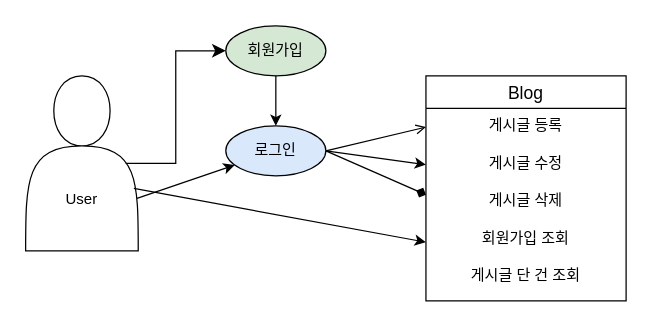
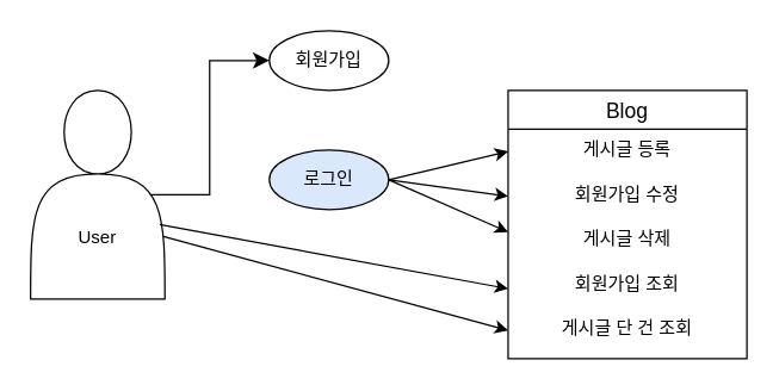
  <mxCell id="0" />
  <mxCell id="1" parent="0" />
  <mxCell id="2" value="&lt;br&gt;&lt;br&gt;&lt;br&gt;&lt;br&gt;User" style="shape=actor;whiteSpace=wrap;html=1;" vertex="1" parent="1"><mxGeometry x="20" y="60" width="90" height="140" as="geometry" /></mxCell>
  <mxCell id="3" value="Blog" style="swimlane;fontStyle=0;childLayout=stackLayout;horizontal=1;startSize=26;horizontalStack=0;resizeParent=1;resizeParentMax=0;resizeLast=0;collapsible=1;marginBottom=0;align=center;fontSize=14;" vertex="1" parent="1"><mxGeometry x="340" y="60" width="160" height="180" as="geometry"><mxRectangle x="70" y="469" width="60" height="30" as="alternateBounds" /></mxGeometry></mxCell>
  <mxCell id="4" value="게시글 등록&lt;br&gt;" style="text;strokeColor=none;fillColor=none;spacingLeft=4;spacingRight=4;overflow=hidden;rotatable=0;points=[[0,0.5],[1,0.5]];portConstraint=eastwest;fontSize=12;whiteSpace=wrap;html=1;align=center;" vertex="1" parent="3"><mxGeometry y="26" width="160" height="30" as="geometry" /></mxCell>
- <mxCell id="5" value="&lt;div style=&quot;&quot;&gt;&lt;span style=&quot;background-color: initial;&quot;&gt;게시글 수정&lt;/span&gt;&lt;/div&gt;" style="text;strokeColor=none;fillColor=none;spacingLeft=4;spacingRight=4;overflow=hidden;rotatable=0;points=[[0,0.5],[1,0.5]];portConstraint=eastwest;fontSize=12;whiteSpace=wrap;html=1;align=center;" vertex="1" parent="3"><mxGeometry y="56" width="160" height="30" as="geometry" /></mxCell>
+ <mxCell id="5" value="&lt;div style=&quot;&quot;&gt;&lt;span style=&quot;background-color: initial;&quot;&gt;회원가입 수정&lt;/span&gt;&lt;/div&gt;" style="text;strokeColor=none;fillColor=none;spacingLeft=4;spacingRight=4;overflow=hidden;rotatable=0;points=[[0,0.5],[1,0.5]];portConstraint=eastwest;fontSize=12;whiteSpace=wrap;html=1;align=center;" vertex="1" parent="3"><mxGeometry y="56" width="160" height="30" as="geometry" /></mxCell>
  <mxCell id="6" value="게시글 삭제" style="text;strokeColor=none;fillColor=none;spacingLeft=4;spacingRight=4;overflow=hidden;rotatable=0;points=[[0,0.5],[1,0.5]];portConstraint=eastwest;fontSize=12;whiteSpace=wrap;html=1;align=center;" vertex="1" parent="3"><mxGeometry y="86" width="160" height="94" as="geometry" /></mxCell>
  <mxCell id="7" value="회원가입 조회" style="text;strokeColor=none;fillColor=none;spacingLeft=4;spacingRight=4;overflow=hidden;rotatable=0;points=[[0,0.5],[1,0.5]];portConstraint=eastwest;fontSize=12;whiteSpace=wrap;html=1;align=center;" vertex="1" parent="1"><mxGeometry x="340" y="176" width="160" height="30" as="geometry" /></mxCell>
  <mxCell id="8" value="게시글 단 건 조회" style="text;strokeColor=none;fillColor=none;spacingLeft=4;spacingRight=4;overflow=hidden;rotatable=0;points=[[0,0.5],[1,0.5]];portConstraint=eastwest;fontSize=12;whiteSpace=wrap;html=1;align=center;" vertex="1" parent="1"><mxGeometry x="340" y="206" width="160" height="30" as="geometry" /></mxCell>
- <mxCell id="9" value="회원가입" style="ellipse;whiteSpace=wrap;html=1;align=center;fillColor=#d5e8d4;" vertex="1" parent="1"><mxGeometry x="180" y="20" width="80" height="40" as="geometry" /></mxCell>
+ <mxCell id="9" value="회원가입" style="ellipse;whiteSpace=wrap;html=1;align=center;" vertex="1" parent="1"><mxGeometry x="180" y="20" width="80" height="40" as="geometry" /></mxCell>
  <mxCell id="10" value="" style="edgeStyle=elbowEdgeStyle;elbow=horizontal;endArrow=classic;html=1;curved=0;rounded=0;endSize=8;startSize=8;" edge="1" parent="1"><mxGeometry width="50" height="50" relative="1" as="geometry"><mxPoint x="100" y="130" as="sourcePoint" /><mxPoint x="180" y="40" as="targetPoint" /></mxGeometry></mxCell>
- <mxCell id="11" value="" style="endArrow=classic;html=1;rounded=0;exitX=0.989;exitY=0.7;exitDx=0;exitDy=0;exitPerimeter=0;" edge="1" parent="1" source="2" target="13"><mxGeometry width="50" height="50" relative="1" as="geometry"><mxPoint x="270" y="240" as="sourcePoint" /><mxPoint x="320" y="190" as="targetPoint" /></mxGeometry></mxCell>
+ <mxCell id="11" value="" style="endArrow=classic;html=1;rounded=0;exitX=0.989;exitY=0.7;exitDx=0;exitDy=0;exitPerimeter=0;entryX=0;entryY=0.5;entryDx=0;entryDy=0;" edge="1" parent="1" source="2" target="8"><mxGeometry width="50" height="50" relative="1" as="geometry"><mxPoint x="270" y="240" as="sourcePoint" /><mxPoint x="320" y="190" as="targetPoint" /></mxGeometry></mxCell>
  <mxCell id="12" value="" style="endArrow=classic;html=1;rounded=0;exitX=0.989;exitY=0.7;exitDx=0;exitDy=0;exitPerimeter=0;entryX=0;entryY=0.5;entryDx=0;entryDy=0;" edge="1" parent="1" target="6"><mxGeometry width="50" height="50" relative="1" as="geometry"><mxPoint x="106.5" y="150" as="sourcePoint" /><mxPoint x="333.5" y="151" as="targetPoint" /></mxGeometry></mxCell>
  <mxCell id="13" value="로그인" style="ellipse;whiteSpace=wrap;html=1;align=center;fillColor=#dae8fc;" vertex="1" parent="1"><mxGeometry x="180" y="100" width="80" height="40" as="geometry" /></mxCell>
- <mxCell id="14" value="" style="endArrow=classic;html=1;rounded=0;exitX=0.5;exitY=1;exitDx=0;exitDy=0;entryX=0.5;entryY=0;entryDx=0;entryDy=0;" edge="1" parent="1" source="9" target="13"><mxGeometry width="50" height="50" relative="1" as="geometry"><mxPoint x="270" y="240" as="sourcePoint" /><mxPoint x="320" y="190" as="targetPoint" /></mxGeometry></mxCell>
- <mxCell id="15" value="" style="endArrow=open;html=1;rounded=0;exitX=1;exitY=0.5;exitDx=0;exitDy=0;entryX=0;entryY=0.5;entryDx=0;entryDy=0;" edge="1" parent="1" source="13" target="4"><mxGeometry width="50" height="50" relative="1" as="geometry"><mxPoint x="230" y="70" as="sourcePoint" /><mxPoint x="230" y="110" as="targetPoint" /></mxGeometry></mxCell>
+ <mxCell id="15" value="" style="endArrow=classic;html=1;rounded=0;exitX=1;exitY=0.5;exitDx=0;exitDy=0;entryX=0;entryY=0.5;entryDx=0;entryDy=0;" edge="1" parent="1" source="13" target="4"><mxGeometry width="50" height="50" relative="1" as="geometry"><mxPoint x="230" y="70" as="sourcePoint" /><mxPoint x="230" y="110" as="targetPoint" /></mxGeometry></mxCell>
  <mxCell id="16" value="" style="endArrow=classic;html=1;rounded=0;exitX=1;exitY=0.5;exitDx=0;exitDy=0;entryX=0;entryY=0.5;entryDx=0;entryDy=0;" edge="1" parent="1" source="13" target="5"><mxGeometry width="50" height="50" relative="1" as="geometry"><mxPoint x="270" y="130" as="sourcePoint" /><mxPoint x="350" y="111" as="targetPoint" /></mxGeometry></mxCell>
- <mxCell id="17" value="" style="endArrow=diamond;html=1;rounded=0;exitX=1;exitY=0.5;exitDx=0;exitDy=0;entryX=0;entryY=0.096;entryDx=0;entryDy=0;entryPerimeter=0;" edge="1" parent="1" source="13" target="6"><mxGeometry width="50" height="50" relative="1" as="geometry"><mxPoint x="260" y="140" as="sourcePoint" /><mxPoint x="340" y="151" as="targetPoint" /></mxGeometry></mxCell>
+ <mxCell id="17" value="" style="endArrow=classic;html=1;rounded=0;exitX=1;exitY=0.5;exitDx=0;exitDy=0;entryX=0;entryY=0.096;entryDx=0;entryDy=0;entryPerimeter=0;" edge="1" parent="1" source="13" target="6"><mxGeometry width="50" height="50" relative="1" as="geometry"><mxPoint x="260" y="140" as="sourcePoint" /><mxPoint x="340" y="151" as="targetPoint" /></mxGeometry></mxCell>
